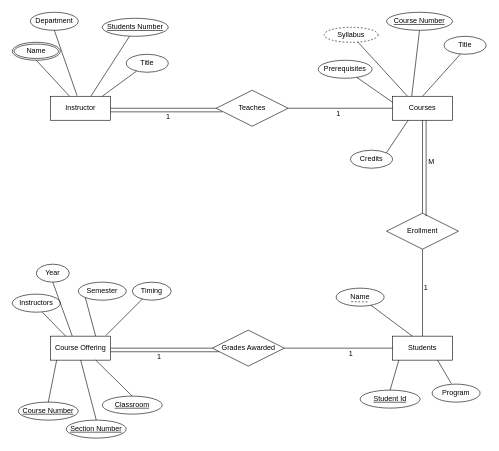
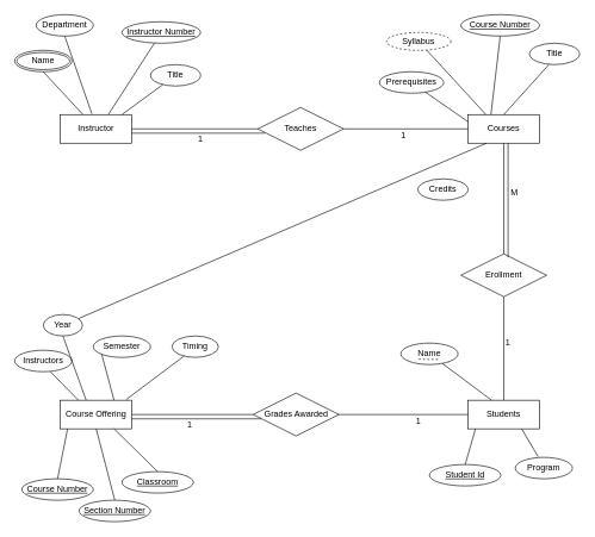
  <mxCell id="0" />
  <mxCell id="1" parent="0" />
  <mxCell id="2" value="Course Offering" parent="1" style="whiteSpace=wrap;html=1;align=center;" vertex="1"><mxGeometry as="geometry" y="560" x="84" height="40" width="100" /></mxCell>
  <mxCell id="3" value="Instructor" parent="1" style="whiteSpace=wrap;html=1;align=center;" vertex="1"><mxGeometry as="geometry" y="160" x="84" height="40" width="100" /></mxCell>
  <mxCell id="4" value="Students" parent="1" style="whiteSpace=wrap;html=1;align=center;" vertex="1"><mxGeometry as="geometry" y="560" x="654" height="40" width="100" /></mxCell>
  <mxCell id="5" value="Courses" parent="1" style="whiteSpace=wrap;html=1;align=center;" vertex="1"><mxGeometry as="geometry" y="160" x="654" height="40" width="100" /></mxCell>
  <mxCell id="6" value="Teaches" parent="1" style="shape=rhombus;perimeter=rhombusPerimeter;whiteSpace=wrap;html=1;align=center;" vertex="1"><mxGeometry as="geometry" y="150" x="360" height="60" width="120" /></mxCell>
  <mxCell id="7" value="Grades Awarded" parent="1" style="shape=rhombus;perimeter=rhombusPerimeter;whiteSpace=wrap;html=1;align=center;" vertex="1"><mxGeometry as="geometry" y="550" x="353.5" height="60" width="120" /></mxCell>
  <mxCell id="8" value="Erollment" parent="1" style="shape=rhombus;perimeter=rhombusPerimeter;whiteSpace=wrap;html=1;align=center;" vertex="1"><mxGeometry as="geometry" y="355" x="644" height="60" width="120" /></mxCell>
  <mxCell id="9" value="" parent="1" edge="1" target="6" style="endArrow=none;html=1;exitX=1;exitY=0.5;exitDx=0;exitDy=0;entryX=0;entryY=0.5;entryDx=0;entryDy=0;" source="3"><mxGeometry as="geometry" relative="1" height="50" width="50"><mxPoint as="sourcePoint" y="420" x="400" /><mxPoint as="targetPoint" y="370" x="450" /></mxGeometry></mxCell>
  <mxCell id="10" value="" parent="1" edge="1" target="5" style="endArrow=none;html=1;exitX=1;exitY=0.5;exitDx=0;exitDy=0;entryX=0;entryY=0.5;entryDx=0;entryDy=0;" source="6"><mxGeometry as="geometry" relative="1" height="50" width="50"><mxPoint as="sourcePoint" y="179.5" x="480" /><mxPoint as="targetPoint" y="180" x="650" /></mxGeometry></mxCell>
  <mxCell id="11" value="" parent="1" edge="1" target="5" style="endArrow=none;html=1;exitX=0.5;exitY=0;exitDx=0;exitDy=0;entryX=0.5;entryY=1;entryDx=0;entryDy=0;" source="8"><mxGeometry as="geometry" relative="1" height="50" width="50"><mxPoint as="sourcePoint" y="290" x="490" /><mxPoint as="targetPoint" y="290" x="664" /></mxGeometry></mxCell>
  <mxCell id="12" value="" parent="1" edge="1" target="8" style="endArrow=none;html=1;exitX=0.5;exitY=0;exitDx=0;exitDy=0;entryX=0.5;entryY=1;entryDx=0;entryDy=0;" source="4"><mxGeometry as="geometry" relative="1" height="50" width="50"><mxPoint as="sourcePoint" y="567" x="654" /><mxPoint as="targetPoint" y="385" x="761" /></mxGeometry></mxCell>
  <mxCell id="13" value="" parent="1" edge="1" target="7" style="endArrow=none;html=1;exitX=0;exitY=0.5;exitDx=0;exitDy=0;entryX=1;entryY=0.5;entryDx=0;entryDy=0;" source="4"><mxGeometry as="geometry" relative="1" height="50" width="50"><mxPoint as="sourcePoint" y="625" x="560" /><mxPoint as="targetPoint" y="480" x="560" /></mxGeometry></mxCell>
  <mxCell id="14" value="" parent="1" edge="1" target="2" style="endArrow=none;html=1;entryX=1;entryY=0.5;entryDx=0;entryDy=0;exitX=0;exitY=0.5;exitDx=0;exitDy=0;" source="7"><mxGeometry as="geometry" relative="1" height="50" width="50"><mxPoint as="sourcePoint" y="580" x="350" /><mxPoint as="targetPoint" y="579.5" x="184" /></mxGeometry></mxCell>
  <mxCell id="15" value="Title" parent="1" style="ellipse;whiteSpace=wrap;html=1;align=center;" vertex="1"><mxGeometry as="geometry" y="90" x="210" height="30" width="70" /></mxCell>
- <mxCell id="16" value="Students Number" parent="1" style="ellipse;whiteSpace=wrap;html=1;align=center;fontStyle=4;" vertex="1"><mxGeometry as="geometry" y="30" x="170" height="30" width="110" /></mxCell>
+ <mxCell id="16" value="Instructor Number" parent="1" style="ellipse;whiteSpace=wrap;html=1;align=center;fontStyle=4;" vertex="1"><mxGeometry as="geometry" y="30" x="170" height="30" width="110" /></mxCell>
  <mxCell id="17" value="Department" parent="1" style="ellipse;whiteSpace=wrap;html=1;align=center;" vertex="1"><mxGeometry x="50" y="20" as="geometry" height="30" width="80" /></mxCell>
  <mxCell id="18" value="Name" parent="1" style="ellipse;shape=doubleEllipse;margin=3;whiteSpace=wrap;html=1;align=center;" vertex="1"><mxGeometry as="geometry" y="70" x="20" height="30" width="80" /></mxCell>
  <mxCell id="19" value="" parent="1" edge="1" target="3" style="endArrow=none;html=1;rounded=0;exitX=0.5;exitY=1;exitDx=0;exitDy=0;" source="18"><mxGeometry as="geometry" relative="1"><mxPoint as="sourcePoint" y="200" x="200" /><mxPoint as="targetPoint" y="157" x="100" /></mxGeometry></mxCell>
  <mxCell id="20" value="" parent="1" edge="1" style="endArrow=none;html=1;rounded=0;exitX=0.5;exitY=1;exitDx=0;exitDy=0;" source="17"><mxGeometry as="geometry" relative="1"><mxPoint as="sourcePoint" y="110" x="70" /><mxPoint as="targetPoint" y="159" x="128" /></mxGeometry></mxCell>
  <mxCell id="21" value="" parent="1" edge="1" target="3" style="endArrow=none;html=1;rounded=0;entryX=0.67;entryY=0;entryDx=0;entryDy=0;entryPerimeter=0;" source="16"><mxGeometry as="geometry" relative="1"><mxPoint as="sourcePoint" y="62" x="210" /><mxPoint as="targetPoint" y="169" x="138" /></mxGeometry></mxCell>
  <mxCell id="22" value="" parent="1" edge="1" style="endArrow=none;html=1;rounded=0;" source="15"><mxGeometry as="geometry" relative="1"><mxPoint as="sourcePoint" y="72.01" x="208.05" /><mxPoint as="targetPoint" y="160" x="170" /></mxGeometry></mxCell>
  <mxCell id="23" value="Prerequisites" parent="1" style="ellipse;whiteSpace=wrap;html=1;align=center;" vertex="1"><mxGeometry as="geometry" y="100" x="530" height="30" width="90" /></mxCell>
  <mxCell id="24" value="Course Number" parent="1" style="ellipse;whiteSpace=wrap;html=1;align=center;fontStyle=4;" vertex="1"><mxGeometry as="geometry" y="20" x="644" height="30" width="110" /></mxCell>
  <mxCell id="25" value="Syllabus" parent="1" style="ellipse;whiteSpace=wrap;html=1;align=center;dashed=1;" vertex="1"><mxGeometry as="geometry" y="45" x="540" height="25" width="90" /></mxCell>
  <mxCell id="26" value="Credits" parent="1" style="ellipse;whiteSpace=wrap;html=1;align=center;" vertex="1"><mxGeometry as="geometry" y="250" x="584" height="30" width="70" /></mxCell>
  <mxCell id="27" value="Title" parent="1" style="ellipse;whiteSpace=wrap;html=1;align=center;" vertex="1"><mxGeometry as="geometry" y="60" x="740" height="30" width="70" /></mxCell>
  <mxCell id="28" value="" parent="1" edge="1" target="5" style="endArrow=none;html=1;rounded=0;exitX=0.5;exitY=1;exitDx=0;exitDy=0;entryX=0.32;entryY=0;entryDx=0;entryDy=0;entryPerimeter=0;" source="24"><mxGeometry as="geometry" relative="1"><mxPoint as="sourcePoint" y="50" x="690" /><mxPoint as="targetPoint" y="157" x="704" /></mxGeometry></mxCell>
  <mxCell id="29" value="" parent="1" edge="1" target="5" style="endArrow=none;html=1;rounded=0;exitX=0.386;exitY=1;exitDx=0;exitDy=0;entryX=0.5;entryY=0;entryDx=0;entryDy=0;exitPerimeter=0;" source="27"><mxGeometry as="geometry" relative="1"><mxPoint as="sourcePoint" y="60" x="709" /><mxPoint as="targetPoint" y="170" x="696" /></mxGeometry></mxCell>
- <mxCell id="30" value="" parent="1" edge="1" target="26" style="endArrow=none;html=1;rounded=0;entryX=1;entryY=0;entryDx=0;entryDy=0;exitX=0.26;exitY=1;exitDx=0;exitDy=0;exitPerimeter=0;" source="5"><mxGeometry as="geometry" relative="1"><mxPoint as="sourcePoint" y="200" x="690" /><mxPoint as="targetPoint" y="248" x="630" /></mxGeometry></mxCell>
+ <mxCell id="30" value="" parent="1" edge="1" target="34" style="endArrow=none;html=1;rounded=0;exitX=0.26;exitY=1;exitDx=0;exitDy=0;exitPerimeter=0;" source="5"><mxGeometry as="geometry" relative="1"><mxPoint as="sourcePoint" y="200" x="690" /><mxPoint as="targetPoint" y="248" x="630" /></mxGeometry></mxCell>
  <mxCell id="31" value="" parent="1" edge="1" target="5" style="endArrow=none;html=1;rounded=0;entryX=0.25;entryY=0;entryDx=0;entryDy=0;" source="25"><mxGeometry as="geometry" relative="1"><mxPoint as="sourcePoint" y="60" x="709" /><mxPoint as="targetPoint" y="158" x="670" /></mxGeometry></mxCell>
  <mxCell id="32" value="" parent="1" edge="1" target="5" style="endArrow=none;html=1;rounded=0;entryX=0;entryY=0.25;entryDx=0;entryDy=0;" source="23"><mxGeometry as="geometry" relative="1"><mxPoint as="sourcePoint" y="79.665" x="605.341" /><mxPoint as="targetPoint" y="168" x="680" /></mxGeometry></mxCell>
  <mxCell id="33" value="Course Number" parent="1" style="ellipse;whiteSpace=wrap;html=1;align=center;fontStyle=4;" vertex="1"><mxGeometry as="geometry" y="670" x="30" height="30" width="100" /></mxCell>
  <mxCell id="34" value="Year" parent="1" style="ellipse;whiteSpace=wrap;html=1;align=center;" vertex="1"><mxGeometry x="60" y="440" as="geometry" height="30" width="55" /></mxCell>
  <mxCell id="35" value="Section Number" parent="1" style="ellipse;whiteSpace=wrap;html=1;align=center;fontStyle=4;" vertex="1"><mxGeometry as="geometry" y="700" x="110" height="30" width="100" /></mxCell>
  <mxCell id="36" value="Instructors" parent="1" style="ellipse;whiteSpace=wrap;html=1;align=center;" vertex="1"><mxGeometry as="geometry" y="490" x="20" height="30" width="80" /></mxCell>
  <mxCell id="37" value="Semester" parent="1" style="ellipse;whiteSpace=wrap;html=1;align=center;" vertex="1"><mxGeometry as="geometry" y="470" x="130" height="30" width="80" /></mxCell>
  <mxCell id="38" value="" parent="1" edge="1" target="35" style="endArrow=none;html=1;entryX=0.5;entryY=0;entryDx=0;entryDy=0;exitX=0.5;exitY=1;exitDx=0;exitDy=0;" source="2"><mxGeometry as="geometry" relative="1" height="50" width="50"><mxPoint as="sourcePoint" y="590" x="363.5" /><mxPoint as="targetPoint" y="590" x="194" /></mxGeometry></mxCell>
  <mxCell id="39" value="" parent="1" edge="1" target="33" style="endArrow=none;html=1;exitX=0.5;exitY=1;exitDx=0;exitDy=0;entryX=0.5;entryY=0;entryDx=0;entryDy=0;"><mxGeometry as="geometry" relative="1" height="50" width="50"><mxPoint as="sourcePoint" y="600" x="94" /><mxPoint as="targetPoint" y="670" x="92" /></mxGeometry></mxCell>
  <mxCell id="40" value="" parent="1" edge="1" target="2" style="endArrow=none;html=1;entryX=0.25;entryY=0;entryDx=0;entryDy=0;exitX=0.5;exitY=1;exitDx=0;exitDy=0;"><mxGeometry as="geometry" relative="1" height="50" width="50"><mxPoint as="sourcePoint" y="520" x="70" /><mxPoint as="targetPoint" y="620" x="126" /></mxGeometry></mxCell>
  <mxCell id="41" value="" parent="1" edge="1" style="endArrow=none;html=1;exitX=0.5;exitY=1;exitDx=0;exitDy=0;" source="34"><mxGeometry as="geometry" relative="1" height="50" width="50"><mxPoint as="sourcePoint" y="470" x="140" /><mxPoint as="targetPoint" y="560" x="120" /></mxGeometry></mxCell>
  <mxCell id="42" value="" parent="1" edge="1" target="2" style="endArrow=none;html=1;exitX=0;exitY=1;exitDx=0;exitDy=0;entryX=0.75;entryY=0;entryDx=0;entryDy=0;" source="37"><mxGeometry as="geometry" relative="1" height="50" width="50"><mxPoint as="sourcePoint" y="470" x="193" /><mxPoint as="targetPoint" y="558" x="170" /></mxGeometry></mxCell>
  <mxCell id="43" value="Student Id" parent="1" style="ellipse;whiteSpace=wrap;html=1;align=center;fontStyle=4;" vertex="1"><mxGeometry as="geometry" y="650" x="600" height="30" width="100" /></mxCell>
  <mxCell id="44" value="Program" parent="1" style="ellipse;whiteSpace=wrap;html=1;align=center;" vertex="1"><mxGeometry as="geometry" y="640" x="720" height="30" width="80" /></mxCell>
  <mxCell id="45" value="Name" parent="1" style="ellipse;whiteSpace=wrap;html=1;align=center;" vertex="1"><mxGeometry as="geometry" y="480" x="560" height="30" width="80" /></mxCell>
  <mxCell id="46" value="" parent="1" edge="1" target="4" style="endArrow=none;html=1;entryX=0.33;entryY=0;entryDx=0;entryDy=0;entryPerimeter=0;" source="45"><mxGeometry as="geometry" relative="1" height="50" width="50"><mxPoint as="sourcePoint" y="460" x="622" /><mxPoint as="targetPoint" y="560" x="678" /></mxGeometry></mxCell>
  <mxCell id="47" value="" parent="1" edge="1" target="43" style="endArrow=none;html=1;entryX=0.5;entryY=0;entryDx=0;entryDy=0;"><mxGeometry as="geometry" relative="1" height="50" width="50"><mxPoint as="sourcePoint" y="599.996" x="664.474" /><mxPoint as="targetPoint" y="651.59" x="733.53" /></mxGeometry></mxCell>
  <mxCell id="48" value="" parent="1" edge="1" target="44" style="endArrow=none;html=1;entryX=0.4;entryY=-0.033;entryDx=0;entryDy=0;exitX=0.75;exitY=1;exitDx=0;exitDy=0;entryPerimeter=0;" source="4"><mxGeometry as="geometry" relative="1" height="50" width="50"><mxPoint as="sourcePoint" y="609.996" x="674.474" /><mxPoint as="targetPoint" y="660" x="660" /></mxGeometry></mxCell>
  <mxCell id="49" value="" parent="1" edge="1" style="endArrow=none;dashed=1;html=1;"><mxGeometry as="geometry" relative="1" height="50" width="50"><mxPoint as="sourcePoint" y="502.5" x="585" /><mxPoint as="targetPoint" y="503" x="615" /></mxGeometry></mxCell>
- <mxCell id="50" value="Timing" parent="1" style="ellipse;whiteSpace=wrap;html=1;align=center;" vertex="1"><mxGeometry as="geometry" y="470" x="220" height="30" width="65" /></mxCell>
+ <mxCell id="50" value="Timing" parent="1" style="ellipse;whiteSpace=wrap;html=1;align=center;" vertex="1"><mxGeometry x="240" y="470" as="geometry" height="30" width="65" /></mxCell>
  <mxCell id="51" value="Classroom" parent="1" style="ellipse;whiteSpace=wrap;html=1;align=center;fontStyle=4;" vertex="1"><mxGeometry as="geometry" y="660" x="170" height="30" width="100" /></mxCell>
  <mxCell id="52" value="" parent="1" edge="1" target="51" style="endArrow=none;html=1;exitX=0.75;exitY=1;exitDx=0;exitDy=0;entryX=0.5;entryY=0;entryDx=0;entryDy=0;" source="2"><mxGeometry as="geometry" relative="1" height="50" width="50"><mxPoint as="sourcePoint" y="610" x="144" /><mxPoint as="targetPoint" y="710" x="165" /></mxGeometry></mxCell>
  <mxCell id="53" value="" parent="1" edge="1" target="2" style="endArrow=none;html=1;exitX=0.262;exitY=0.933;exitDx=0;exitDy=0;entryX=0.92;entryY=-0.025;entryDx=0;entryDy=0;exitPerimeter=0;entryPerimeter=0;" source="50"><mxGeometry as="geometry" relative="1" height="50" width="50"><mxPoint as="sourcePoint" y="505.607" x="151.716" /><mxPoint as="targetPoint" y="570" x="169" /></mxGeometry></mxCell>
  <mxCell id="54" value="" parent="1" edge="1" target="6" style="endArrow=none;html=1;entryX=0.083;entryY=0.6;entryDx=0;entryDy=0;entryPerimeter=0;"><mxGeometry as="geometry" relative="1" height="50" width="50"><mxPoint as="sourcePoint" y="186" x="184" /><mxPoint as="targetPoint" y="187" x="360" /></mxGeometry></mxCell>
  <mxCell id="55" value="" parent="1" edge="1" style="endArrow=none;html=1;entryX=0.59;entryY=1;entryDx=0;entryDy=0;entryPerimeter=0;exitX=0.575;exitY=0.083;exitDx=0;exitDy=0;exitPerimeter=0;"><mxGeometry as="geometry" relative="1" height="50" width="50"><mxPoint as="sourcePoint" y="359.98" x="710" /><mxPoint as="targetPoint" y="200" x="710" /></mxGeometry></mxCell>
  <mxCell id="56" value="" parent="1" edge="1" style="endArrow=none;html=1;entryX=1;entryY=0.5;entryDx=0;entryDy=0;"><mxGeometry as="geometry" relative="1" height="50" width="50"><mxPoint as="sourcePoint" y="586" x="364.5" /><mxPoint as="targetPoint" y="586" x="184" /></mxGeometry></mxCell>
  <mxCell id="57" value="1" parent="1" style="text;html=1;strokeColor=none;fillColor=none;align=center;verticalAlign=middle;whiteSpace=wrap;rounded=0;" vertex="1"><mxGeometry as="geometry" y="184" x="260" height="20" width="40" /></mxCell>
  <mxCell id="58" value="1" parent="1" style="text;html=1;strokeColor=none;fillColor=none;align=center;verticalAlign=middle;whiteSpace=wrap;rounded=0;" vertex="1"><mxGeometry as="geometry" y="180" x="544" height="20" width="40" /></mxCell>
  <mxCell id="59" value="1" parent="1" style="text;html=1;strokeColor=none;fillColor=none;align=center;verticalAlign=middle;whiteSpace=wrap;rounded=0;" vertex="1"><mxGeometry as="geometry" y="470" x="690" height="20" width="40" /></mxCell>
  <mxCell id="60" value="M" parent="1" style="text;html=1;strokeColor=none;fillColor=none;align=center;verticalAlign=middle;whiteSpace=wrap;rounded=0;" vertex="1"><mxGeometry as="geometry" y="260" x="699" height="20" width="40" /></mxCell>
  <mxCell id="61" value="1" parent="1" style="text;html=1;strokeColor=none;fillColor=none;align=center;verticalAlign=middle;whiteSpace=wrap;rounded=0;" vertex="1"><mxGeometry as="geometry" y="585" x="245" height="20" width="40" /></mxCell>
  <mxCell id="62" value="1" parent="1" style="text;html=1;strokeColor=none;fillColor=none;align=center;verticalAlign=middle;whiteSpace=wrap;rounded=0;" vertex="1"><mxGeometry as="geometry" y="580" x="565" height="20" width="40" /></mxCell>
